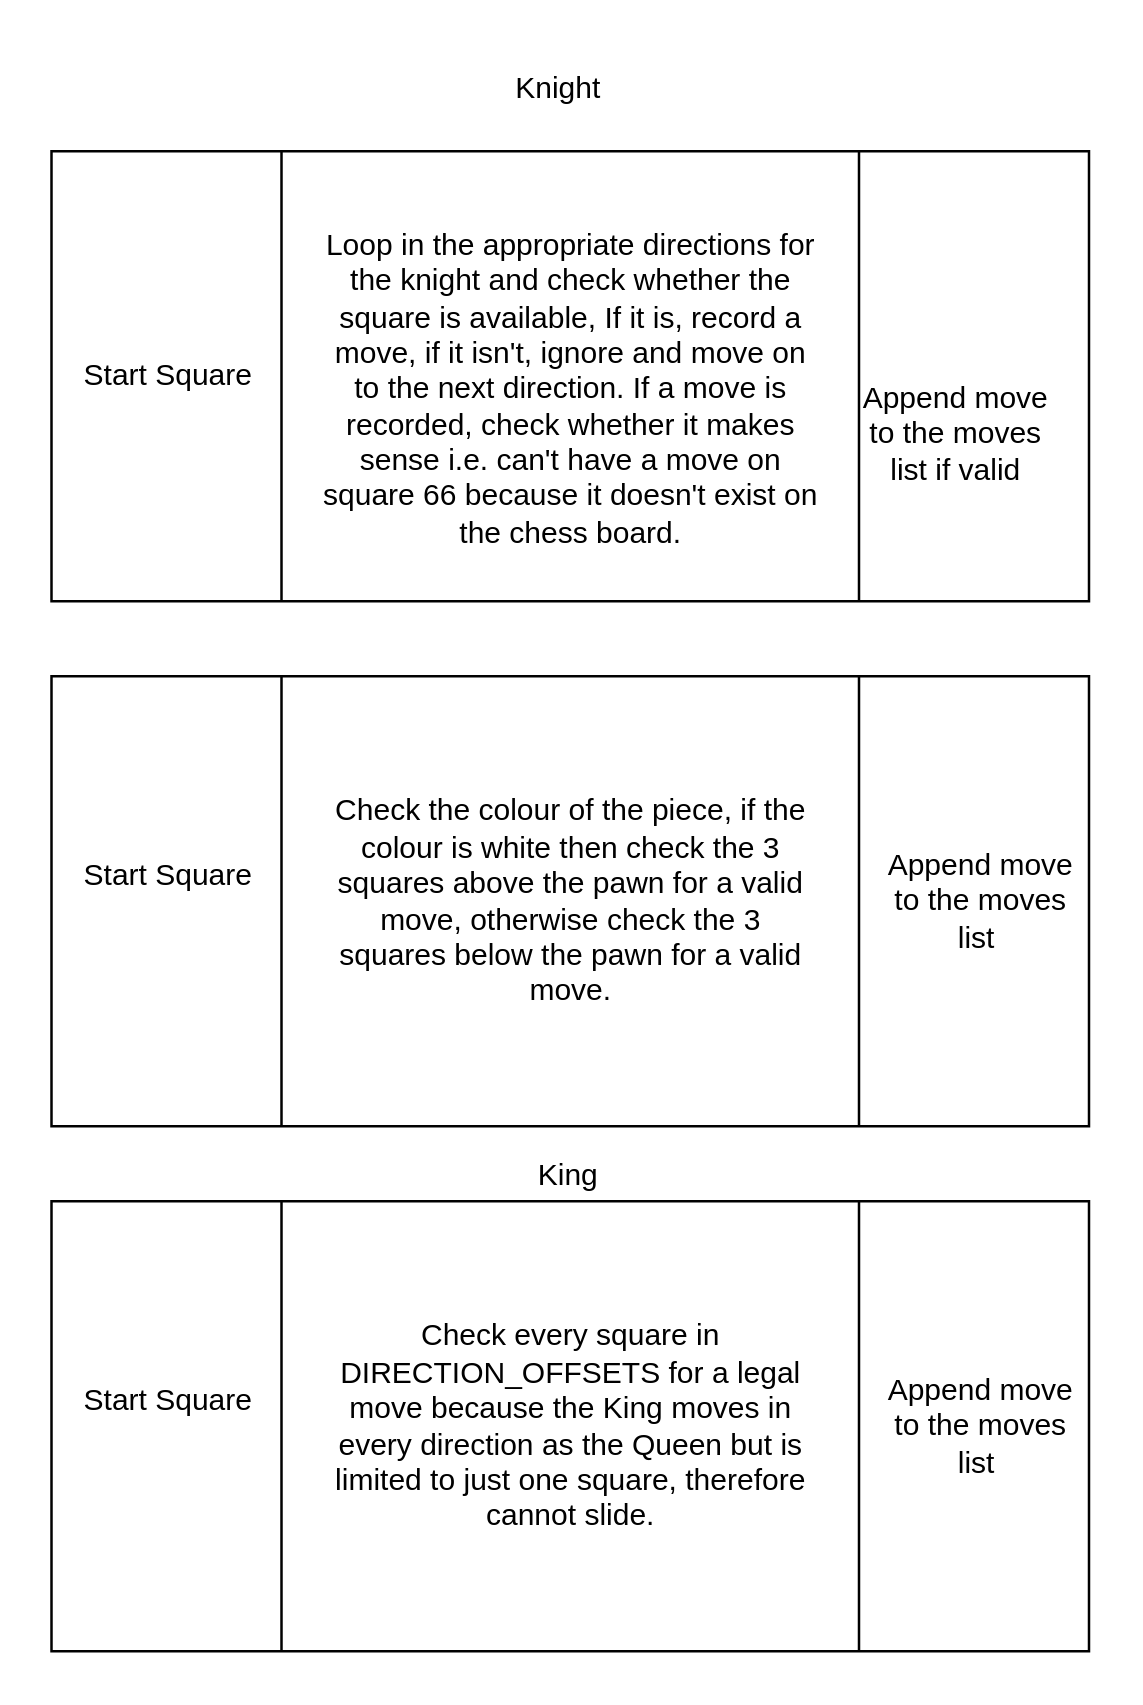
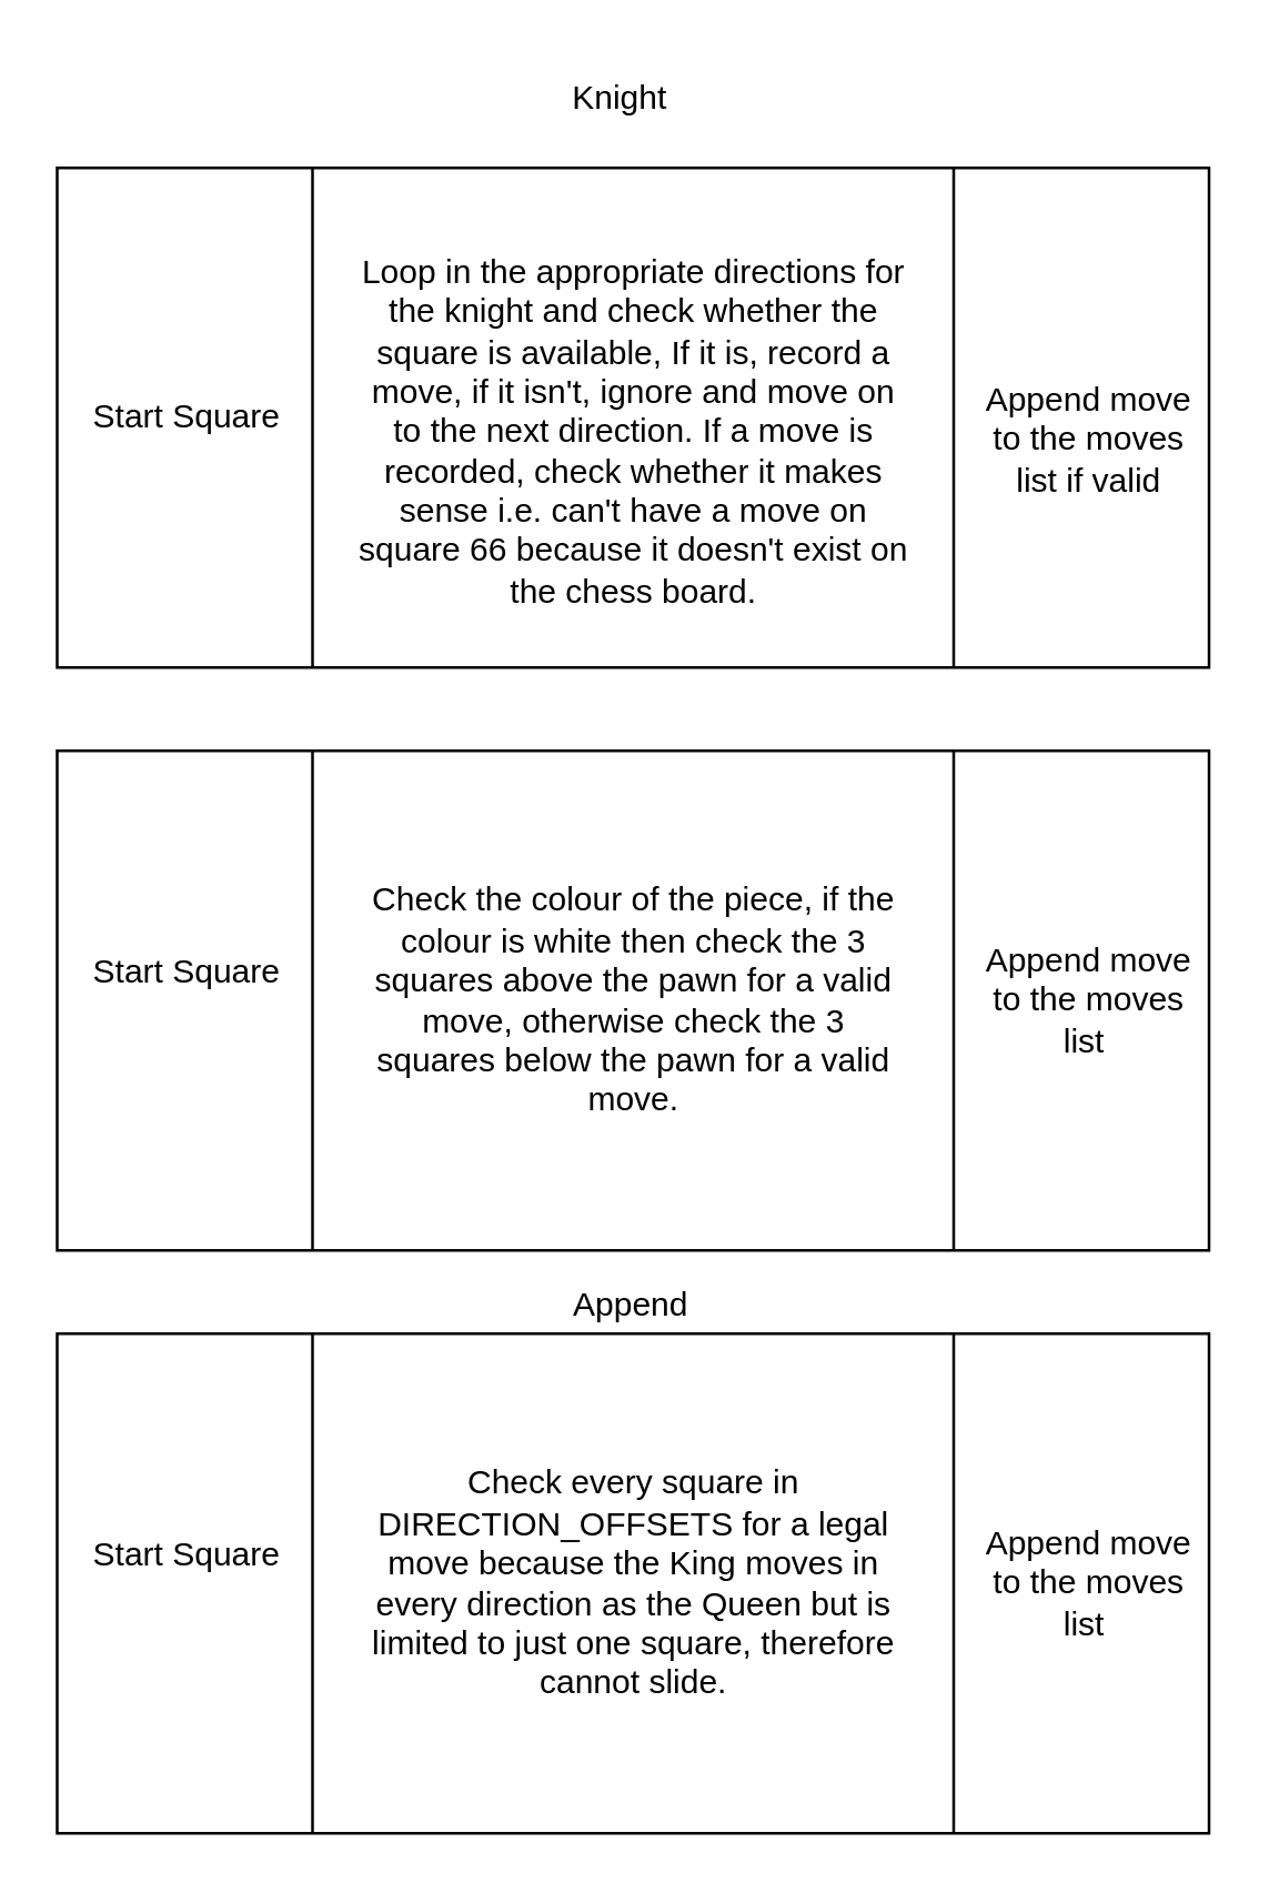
  <mxCell id="0" />
  <mxCell id="1" parent="0" />
  <mxCell id="2" value="" style="group" vertex="1" connectable="0" parent="1"><mxGeometry x="20" y="60" width="415" height="180" as="geometry" /></mxCell>
  <mxCell id="3" value="" style="shape=process;whiteSpace=wrap;html=1;backgroundOutline=1;size=0.222;" vertex="1" parent="2"><mxGeometry width="415" height="180" as="geometry" /></mxCell>
  <mxCell id="4" value="Start Square" style="text;html=1;align=center;verticalAlign=middle;whiteSpace=wrap;rounded=0;" vertex="1" parent="2"><mxGeometry x="12" y="70" width="70" height="40" as="geometry" /></mxCell>
  <mxCell id="5" value="Loop in the appropriate directions for the knight and check whether the square is available, If it is, record a move, if it isn't, ignore and move on to the next direction. If a move is recorded, check whether it makes sense i.e. can't have a move on square 66 because it doesn't exist on the chess board." style="text;html=1;align=center;verticalAlign=middle;whiteSpace=wrap;rounded=0;" vertex="1" parent="2"><mxGeometry x="107.5" y="10" width="200" height="170" as="geometry" /></mxCell>
- <mxCell id="6" value="Append move to the moves list if valid" style="text;html=1;align=center;verticalAlign=middle;whiteSpace=wrap;rounded=0;" vertex="1" parent="2"><mxGeometry x="322" y="90" width="80" height="45" as="geometry" /></mxCell>
+ <mxCell id="6" value="Append move to the moves list if valid" style="text;html=1;align=center;verticalAlign=middle;whiteSpace=wrap;rounded=0;" vertex="1" parent="2"><mxGeometry x="332" y="75" width="80" height="45" as="geometry" /></mxCell>
  <mxCell id="7" value="Knight" style="text;html=1;align=center;verticalAlign=middle;whiteSpace=wrap;rounded=0;" vertex="1" parent="1"><mxGeometry x="192.5" y="20" width="60" height="30" as="geometry" /></mxCell>
  <mxCell id="8" value="" style="group" vertex="1" connectable="0" parent="1"><mxGeometry x="20" y="270" width="415" height="180" as="geometry" /></mxCell>
  <mxCell id="9" value="" style="shape=process;whiteSpace=wrap;html=1;backgroundOutline=1;size=0.222;" vertex="1" parent="8"><mxGeometry width="415" height="180" as="geometry" /></mxCell>
  <mxCell id="10" value="Start Square" style="text;html=1;align=center;verticalAlign=middle;whiteSpace=wrap;rounded=0;" vertex="1" parent="8"><mxGeometry x="12" y="60" width="70" height="40" as="geometry" /></mxCell>
  <mxCell id="11" value="Append move to the moves list&amp;nbsp;" style="text;html=1;align=center;verticalAlign=middle;whiteSpace=wrap;rounded=0;" vertex="1" parent="8"><mxGeometry x="332" y="67.5" width="80" height="45" as="geometry" /></mxCell>
  <mxCell id="12" value="Check the colour of the piece, if the colour is white then check the 3 squares above the pawn for a valid move, otherwise check the 3 squares below the pawn for a valid move." style="text;html=1;align=center;verticalAlign=middle;whiteSpace=wrap;rounded=0;" vertex="1" parent="8"><mxGeometry x="107.5" y="5" width="200" height="170" as="geometry" /></mxCell>
  <mxCell id="13" value="" style="group" vertex="1" connectable="0" parent="1"><mxGeometry x="20" y="480" width="415" height="180" as="geometry" /></mxCell>
  <mxCell id="14" value="" style="shape=process;whiteSpace=wrap;html=1;backgroundOutline=1;size=0.222;" vertex="1" parent="13"><mxGeometry width="415" height="180" as="geometry" /></mxCell>
  <mxCell id="15" value="Start Square" style="text;html=1;align=center;verticalAlign=middle;whiteSpace=wrap;rounded=0;" vertex="1" parent="13"><mxGeometry x="12" y="60" width="70" height="40" as="geometry" /></mxCell>
  <mxCell id="16" value="Append move to the moves list&amp;nbsp;" style="text;html=1;align=center;verticalAlign=middle;whiteSpace=wrap;rounded=0;" vertex="1" parent="13"><mxGeometry x="332" y="67.5" width="80" height="45" as="geometry" /></mxCell>
  <mxCell id="17" value="Check every square in DIRECTION_OFFSETS for a legal move because the King moves in every direction as the Queen but is limited to just one square, therefore cannot slide." style="text;html=1;align=center;verticalAlign=middle;whiteSpace=wrap;rounded=0;" vertex="1" parent="13"><mxGeometry x="107.5" y="5" width="200" height="170" as="geometry" /></mxCell>
- <mxCell id="18" value="King" style="text;html=1;align=center;verticalAlign=middle;whiteSpace=wrap;rounded=0;" vertex="1" parent="13"><mxGeometry x="177" y="-25" width="60" height="30" as="geometry" /></mxCell>
+ <mxCell id="18" value="Append" style="text;html=1;align=center;verticalAlign=middle;whiteSpace=wrap;rounded=0;" vertex="1" parent="13"><mxGeometry x="177" y="-25" width="60" height="30" as="geometry" /></mxCell>
